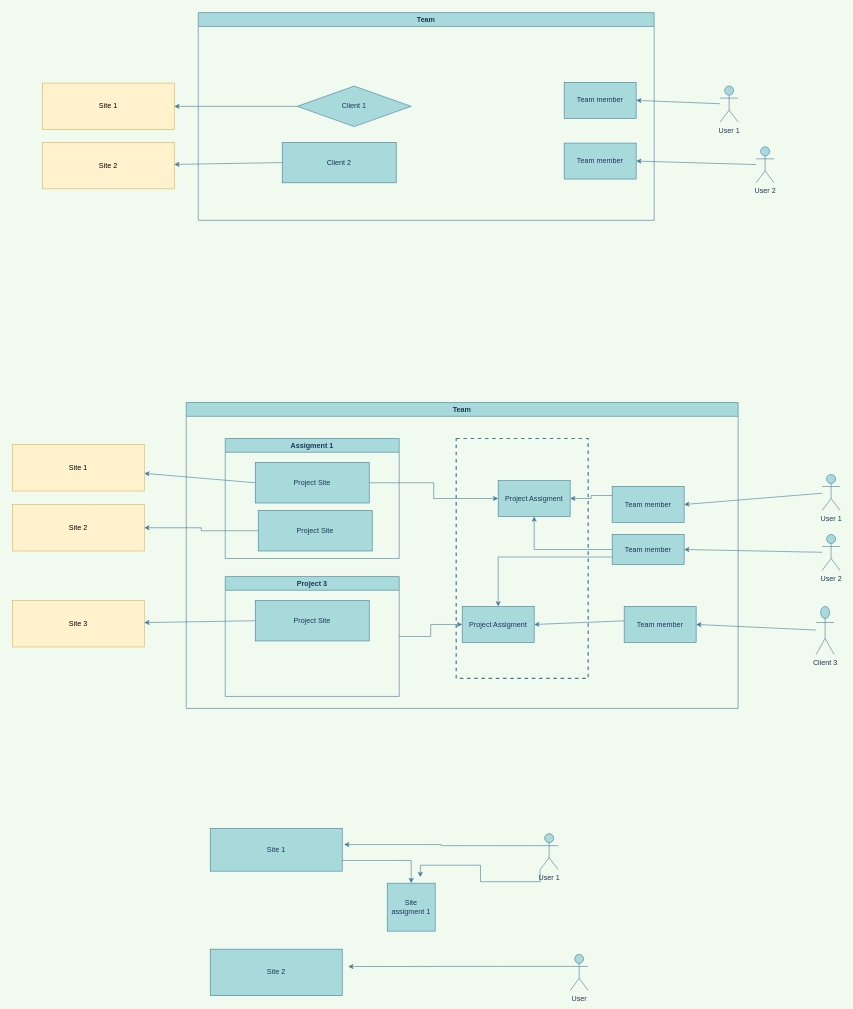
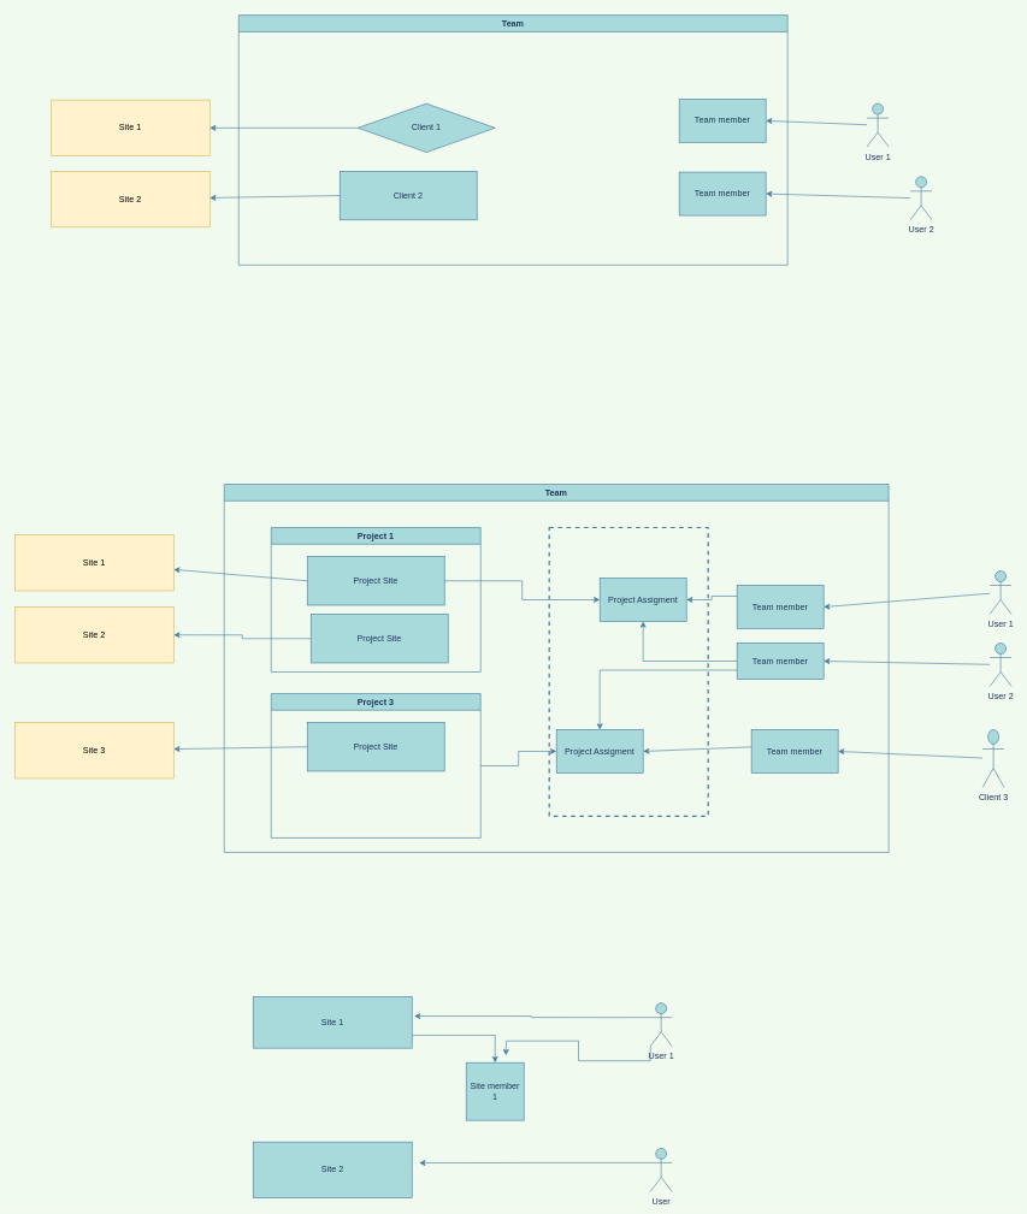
  <mxCell id="0" />
  <mxCell id="1" parent="0" />
  <mxCell id="2" value="Site 1" style="rounded=0;whiteSpace=wrap;html=1;fillColor=#fff2cc;strokeColor=#d6b656;" vertex="1" parent="1"><mxGeometry x="20" y="740" width="220" height="77.5" as="geometry" /></mxCell>
  <mxCell id="3" style="edgeStyle=orthogonalEdgeStyle;rounded=0;orthogonalLoop=1;jettySize=auto;html=1;exitX=0;exitY=0.333;exitDx=0;exitDy=0;exitPerimeter=0;entryX=1.014;entryY=0.377;entryDx=0;entryDy=0;entryPerimeter=0;labelBackgroundColor=#F1FAEE;strokeColor=#457B9D;fontColor=#1D3557;" edge="1" parent="1" source="5" target="7"><mxGeometry relative="1" as="geometry" /></mxCell>
  <mxCell id="4" style="edgeStyle=orthogonalEdgeStyle;rounded=0;orthogonalLoop=1;jettySize=auto;html=1;exitX=0;exitY=1;exitDx=0;exitDy=0;exitPerimeter=0;labelBackgroundColor=#F1FAEE;strokeColor=#457B9D;fontColor=#1D3557;" edge="1" parent="1" source="5"><mxGeometry relative="1" as="geometry"><mxPoint x="700" y="1461.25" as="targetPoint" /></mxGeometry></mxCell>
  <mxCell id="5" value="User 1" style="shape=umlActor;verticalLabelPosition=bottom;verticalAlign=top;html=1;outlineConnect=0;fillColor=#A8DADC;strokeColor=#457B9D;fontColor=#1D3557;" vertex="1" parent="1"><mxGeometry x="900" y="1388.75" width="30" height="60" as="geometry" /></mxCell>
  <mxCell id="6" style="edgeStyle=orthogonalEdgeStyle;rounded=0;orthogonalLoop=1;jettySize=auto;html=1;exitX=1;exitY=0.75;exitDx=0;exitDy=0;entryX=0.5;entryY=0;entryDx=0;entryDy=0;labelBackgroundColor=#F1FAEE;strokeColor=#457B9D;fontColor=#1D3557;" edge="1" parent="1" source="7" target="11"><mxGeometry relative="1" as="geometry" /></mxCell>
  <mxCell id="7" value="Site 1" style="rounded=0;whiteSpace=wrap;html=1;fillColor=#A8DADC;strokeColor=#457B9D;fontColor=#1D3557;" vertex="1" parent="1"><mxGeometry x="350" y="1380" width="220" height="71.25" as="geometry" /></mxCell>
  <mxCell id="8" style="edgeStyle=orthogonalEdgeStyle;rounded=0;orthogonalLoop=1;jettySize=auto;html=1;exitX=0;exitY=0.333;exitDx=0;exitDy=0;exitPerimeter=0;labelBackgroundColor=#F1FAEE;strokeColor=#457B9D;fontColor=#1D3557;" edge="1" parent="1" source="9"><mxGeometry relative="1" as="geometry"><mxPoint x="580" y="1610.25" as="targetPoint" /></mxGeometry></mxCell>
- <mxCell id="9" value="User" style="shape=umlActor;verticalLabelPosition=bottom;verticalAlign=top;html=1;outlineConnect=0;fillColor=#A8DADC;strokeColor=#457B9D;fontColor=#1D3557;" vertex="1" parent="1"><mxGeometry x="950" y="1590" width="30" height="60" as="geometry" /></mxCell>
+ <mxCell id="9" value="User" style="shape=umlActor;verticalLabelPosition=bottom;verticalAlign=top;html=1;outlineConnect=0;fillColor=#A8DADC;strokeColor=#457B9D;fontColor=#1D3557;" vertex="1" parent="1"><mxGeometry x="900" y="1590" width="30" height="60" as="geometry" /></mxCell>
  <mxCell id="10" value="Site 2" style="rounded=0;whiteSpace=wrap;html=1;fillColor=#A8DADC;strokeColor=#457B9D;fontColor=#1D3557;" vertex="1" parent="1"><mxGeometry x="350" y="1581.25" width="220" height="77.5" as="geometry" /></mxCell>
- <mxCell id="11" value="Site assigment 1" style="whiteSpace=wrap;html=1;aspect=fixed;fillColor=#A8DADC;strokeColor=#457B9D;fontColor=#1D3557;" vertex="1" parent="1"><mxGeometry x="645" y="1471.25" width="80" height="80" as="geometry" /></mxCell>
+ <mxCell id="11" value="Site member 1" style="whiteSpace=wrap;html=1;aspect=fixed;fillColor=#A8DADC;strokeColor=#457B9D;fontColor=#1D3557;" vertex="1" parent="1"><mxGeometry x="645" y="1471.25" width="80" height="80" as="geometry" /></mxCell>
  <mxCell id="12" value="" style="endArrow=classic;html=1;rounded=0;exitX=0;exitY=0.5;exitDx=0;exitDy=0;labelBackgroundColor=#F1FAEE;strokeColor=#457B9D;fontColor=#1D3557;" edge="1" parent="1" source="30" target="2"><mxGeometry width="50" height="50" relative="1" as="geometry"><mxPoint x="930" y="1320" as="sourcePoint" /><mxPoint x="980" y="1270" as="targetPoint" /></mxGeometry></mxCell>
  <mxCell id="13" value="User 1" style="shape=umlActor;verticalLabelPosition=bottom;verticalAlign=top;html=1;outlineConnect=0;fillColor=#A8DADC;strokeColor=#457B9D;fontColor=#1D3557;" vertex="1" parent="1"><mxGeometry x="1370" y="790" width="30" height="60" as="geometry" /></mxCell>
  <mxCell id="14" value="" style="endArrow=classic;html=1;rounded=0;entryX=1;entryY=0.5;entryDx=0;entryDy=0;labelBackgroundColor=#F1FAEE;strokeColor=#457B9D;fontColor=#1D3557;" edge="1" parent="1" source="13" target="33"><mxGeometry width="50" height="50" relative="1" as="geometry"><mxPoint x="930" y="1320" as="sourcePoint" /><mxPoint x="980" y="1270" as="targetPoint" /></mxGeometry></mxCell>
  <mxCell id="15" value="Site 1" style="rounded=0;whiteSpace=wrap;html=1;fillColor=#fff2cc;strokeColor=#d6b656;" vertex="1" parent="1"><mxGeometry x="70" y="137.5" width="220" height="77.5" as="geometry" /></mxCell>
  <mxCell id="16" value="" style="endArrow=classic;html=1;rounded=0;exitX=0;exitY=0.5;exitDx=0;exitDy=0;labelBackgroundColor=#F1FAEE;strokeColor=#457B9D;fontColor=#1D3557;" edge="1" parent="1" source="21" target="15"><mxGeometry width="50" height="50" relative="1" as="geometry"><mxPoint x="800" y="606.25" as="sourcePoint" /><mxPoint x="850" y="556.25" as="targetPoint" /></mxGeometry></mxCell>
  <mxCell id="17" value="User 1" style="shape=umlActor;verticalLabelPosition=bottom;verticalAlign=top;html=1;outlineConnect=0;fillColor=#A8DADC;strokeColor=#457B9D;fontColor=#1D3557;" vertex="1" parent="1"><mxGeometry x="1200" y="142.5" width="30" height="60" as="geometry" /></mxCell>
  <mxCell id="18" value="" style="endArrow=classic;html=1;rounded=0;entryX=1;entryY=0.5;entryDx=0;entryDy=0;labelBackgroundColor=#F1FAEE;strokeColor=#457B9D;fontColor=#1D3557;" edge="1" parent="1" source="17" target="20"><mxGeometry width="50" height="50" relative="1" as="geometry"><mxPoint x="800" y="606.25" as="sourcePoint" /><mxPoint x="850" y="556.25" as="targetPoint" /></mxGeometry></mxCell>
  <mxCell id="19" value="Team" style="swimlane;fillColor=#A8DADC;strokeColor=#457B9D;fontColor=#1D3557;" vertex="1" parent="1"><mxGeometry x="330" y="20" width="760" height="346.25" as="geometry" /></mxCell>
  <mxCell id="20" value="Team member" style="rounded=0;whiteSpace=wrap;html=1;fillColor=#A8DADC;strokeColor=#457B9D;fontColor=#1D3557;" vertex="1" parent="19"><mxGeometry x="610" y="116.25" width="120" height="60" as="geometry" /></mxCell>
  <mxCell id="21" value="Client 1" style="rhombus;whiteSpace=wrap;html=1;fillColor=#A8DADC;strokeColor=#457B9D;fontColor=#1D3557;" vertex="1" parent="19"><mxGeometry x="165" y="122.5" width="190" height="67.5" as="geometry" /></mxCell>
  <mxCell id="22" value="Site 2" style="rounded=0;whiteSpace=wrap;html=1;fillColor=#fff2cc;strokeColor=#d6b656;" vertex="1" parent="19"><mxGeometry x="-260" y="216.25" width="220" height="77.5" as="geometry" /></mxCell>
  <mxCell id="23" value="" style="endArrow=classic;html=1;rounded=0;exitX=0;exitY=0.5;exitDx=0;exitDy=0;labelBackgroundColor=#F1FAEE;strokeColor=#457B9D;fontColor=#1D3557;" edge="1" parent="19" source="24" target="22"><mxGeometry width="50" height="50" relative="1" as="geometry"><mxPoint x="530" y="680" as="sourcePoint" /><mxPoint x="580" y="630" as="targetPoint" /></mxGeometry></mxCell>
  <mxCell id="24" value="Client 2" style="rounded=0;whiteSpace=wrap;html=1;fillColor=#A8DADC;strokeColor=#457B9D;fontColor=#1D3557;" vertex="1" parent="19"><mxGeometry x="140" y="216.25" width="190" height="67.5" as="geometry" /></mxCell>
  <mxCell id="25" value="User 2" style="shape=umlActor;verticalLabelPosition=bottom;verticalAlign=top;html=1;outlineConnect=0;fillColor=#A8DADC;strokeColor=#457B9D;fontColor=#1D3557;" vertex="1" parent="19"><mxGeometry x="930" y="223.75" width="30" height="60" as="geometry" /></mxCell>
  <mxCell id="26" value="" style="endArrow=classic;html=1;rounded=0;entryX=1;entryY=0.5;entryDx=0;entryDy=0;labelBackgroundColor=#F1FAEE;strokeColor=#457B9D;fontColor=#1D3557;" edge="1" parent="19" source="25" target="27"><mxGeometry width="50" height="50" relative="1" as="geometry"><mxPoint x="530" y="687.5" as="sourcePoint" /><mxPoint x="580" y="637.5" as="targetPoint" /></mxGeometry></mxCell>
  <mxCell id="27" value="Team member" style="rounded=0;whiteSpace=wrap;html=1;fillColor=#A8DADC;strokeColor=#457B9D;fontColor=#1D3557;" vertex="1" parent="19"><mxGeometry x="610" y="217.5" width="120" height="60" as="geometry" /></mxCell>
  <mxCell id="28" value="Team" style="swimlane;fillColor=#A8DADC;strokeColor=#457B9D;fontColor=#1D3557;" vertex="1" parent="1"><mxGeometry x="310" y="670" width="920" height="510" as="geometry" /></mxCell>
- <mxCell id="29" value="Assigment 1" style="swimlane;fillColor=#A8DADC;strokeColor=#457B9D;fontColor=#1D3557;" vertex="1" parent="28"><mxGeometry x="65" y="60.0" width="290" height="200" as="geometry" /></mxCell>
+ <mxCell id="29" value="Project 1" style="swimlane;fillColor=#A8DADC;strokeColor=#457B9D;fontColor=#1D3557;" vertex="1" parent="28"><mxGeometry x="65" y="60.0" width="290" height="200" as="geometry" /></mxCell>
  <mxCell id="30" value="Project Site" style="rounded=0;whiteSpace=wrap;html=1;fillColor=#A8DADC;strokeColor=#457B9D;fontColor=#1D3557;" vertex="1" parent="29"><mxGeometry x="50" y="40" width="190" height="67.5" as="geometry" /></mxCell>
  <mxCell id="31" value="Project Site" style="rounded=0;whiteSpace=wrap;html=1;fillColor=#A8DADC;strokeColor=#457B9D;fontColor=#1D3557;" vertex="1" parent="29"><mxGeometry x="55" y="120" width="190" height="67.5" as="geometry" /></mxCell>
  <mxCell id="32" value="Project Assigment" style="rounded=0;whiteSpace=wrap;html=1;fillColor=#A8DADC;strokeColor=#457B9D;fontColor=#1D3557;" vertex="1" parent="28"><mxGeometry x="520" y="130" width="120" height="60" as="geometry" /></mxCell>
  <mxCell id="33" value="Team member" style="rounded=0;whiteSpace=wrap;html=1;fillColor=#A8DADC;strokeColor=#457B9D;fontColor=#1D3557;" vertex="1" parent="28"><mxGeometry x="710" y="140" width="120" height="60" as="geometry" /></mxCell>
  <mxCell id="34" style="edgeStyle=orthogonalEdgeStyle;rounded=0;orthogonalLoop=1;jettySize=auto;html=1;exitX=0;exitY=0.25;exitDx=0;exitDy=0;labelBackgroundColor=#F1FAEE;strokeColor=#457B9D;fontColor=#1D3557;" edge="1" parent="28" source="33" target="32"><mxGeometry relative="1" as="geometry" /></mxCell>
  <mxCell id="35" style="edgeStyle=orthogonalEdgeStyle;rounded=0;orthogonalLoop=1;jettySize=auto;html=1;entryX=0;entryY=0.5;entryDx=0;entryDy=0;labelBackgroundColor=#F1FAEE;strokeColor=#457B9D;fontColor=#1D3557;" edge="1" parent="28" source="30" target="32"><mxGeometry relative="1" as="geometry" /></mxCell>
  <mxCell id="36" value="Team member" style="rounded=0;whiteSpace=wrap;html=1;fillColor=#A8DADC;strokeColor=#457B9D;fontColor=#1D3557;" vertex="1" parent="28"><mxGeometry x="730" y="340" width="120" height="60" as="geometry" /></mxCell>
  <mxCell id="37" style="edgeStyle=orthogonalEdgeStyle;rounded=0;orthogonalLoop=1;jettySize=auto;html=1;exitX=0;exitY=0.5;exitDx=0;exitDy=0;labelBackgroundColor=#F1FAEE;strokeColor=#457B9D;fontColor=#1D3557;" edge="1" parent="28" source="39" target="32"><mxGeometry relative="1" as="geometry" /></mxCell>
  <mxCell id="38" style="edgeStyle=orthogonalEdgeStyle;rounded=0;orthogonalLoop=1;jettySize=auto;html=1;exitX=0;exitY=0.75;exitDx=0;exitDy=0;entryX=0.5;entryY=0;entryDx=0;entryDy=0;labelBackgroundColor=#F1FAEE;strokeColor=#457B9D;fontColor=#1D3557;" edge="1" parent="28" source="39" target="43"><mxGeometry relative="1" as="geometry" /></mxCell>
  <mxCell id="39" value="Team member" style="rounded=0;whiteSpace=wrap;html=1;fillColor=#A8DADC;strokeColor=#457B9D;fontColor=#1D3557;" vertex="1" parent="28"><mxGeometry x="710" y="220" width="120" height="50" as="geometry" /></mxCell>
  <mxCell id="40" style="edgeStyle=orthogonalEdgeStyle;rounded=0;orthogonalLoop=1;jettySize=auto;html=1;exitX=1;exitY=0.5;exitDx=0;exitDy=0;labelBackgroundColor=#F1FAEE;strokeColor=#457B9D;fontColor=#1D3557;" edge="1" parent="28" source="41" target="43"><mxGeometry relative="1" as="geometry" /></mxCell>
  <mxCell id="41" value="Project 3" style="swimlane;fillColor=#A8DADC;strokeColor=#457B9D;fontColor=#1D3557;" vertex="1" parent="28"><mxGeometry x="65" y="290" width="290" height="200" as="geometry" /></mxCell>
  <mxCell id="42" value="Project Site" style="rounded=0;whiteSpace=wrap;html=1;fillColor=#A8DADC;strokeColor=#457B9D;fontColor=#1D3557;" vertex="1" parent="41"><mxGeometry x="50" y="40" width="190" height="67.5" as="geometry" /></mxCell>
  <mxCell id="43" value="Project Assigment" style="rounded=0;whiteSpace=wrap;html=1;fillColor=#A8DADC;strokeColor=#457B9D;fontColor=#1D3557;" vertex="1" parent="28"><mxGeometry x="460" y="340" width="120" height="60" as="geometry" /></mxCell>
  <mxCell id="44" value="" style="endArrow=classic;html=1;rounded=0;entryX=1;entryY=0.5;entryDx=0;entryDy=0;exitX=0;exitY=0.4;exitDx=0;exitDy=0;exitPerimeter=0;labelBackgroundColor=#F1FAEE;strokeColor=#457B9D;fontColor=#1D3557;" edge="1" parent="28" source="36" target="43"><mxGeometry width="50" height="50" relative="1" as="geometry"><mxPoint x="660" y="380" as="sourcePoint" /><mxPoint x="710" y="330" as="targetPoint" /></mxGeometry></mxCell>
  <mxCell id="45" value="" style="rounded=0;whiteSpace=wrap;html=1;sketch=0;fontColor=#1D3557;strokeColor=#457B9D;fillColor=none;dashed=1;strokeWidth=2;" vertex="1" parent="28"><mxGeometry x="450" y="60" width="220" height="400" as="geometry" /></mxCell>
  <mxCell id="46" value="Site 2" style="rounded=0;whiteSpace=wrap;html=1;fillColor=#fff2cc;strokeColor=#d6b656;" vertex="1" parent="1"><mxGeometry x="20" y="840" width="220" height="77.5" as="geometry" /></mxCell>
  <mxCell id="47" style="edgeStyle=orthogonalEdgeStyle;rounded=0;orthogonalLoop=1;jettySize=auto;html=1;entryX=1;entryY=0.5;entryDx=0;entryDy=0;labelBackgroundColor=#F1FAEE;strokeColor=#457B9D;fontColor=#1D3557;" edge="1" parent="1" source="31" target="46"><mxGeometry relative="1" as="geometry" /></mxCell>
  <mxCell id="48" value="User 2" style="shape=umlActor;verticalLabelPosition=bottom;verticalAlign=top;html=1;outlineConnect=0;fillColor=#A8DADC;strokeColor=#457B9D;fontColor=#1D3557;" vertex="1" parent="1"><mxGeometry x="1370" y="890" width="30" height="60" as="geometry" /></mxCell>
  <mxCell id="49" value="" style="endArrow=classic;html=1;rounded=0;entryX=1;entryY=0.5;entryDx=0;entryDy=0;labelBackgroundColor=#F1FAEE;strokeColor=#457B9D;fontColor=#1D3557;" edge="1" parent="1" source="48" target="39"><mxGeometry width="50" height="50" relative="1" as="geometry"><mxPoint x="940" y="1330" as="sourcePoint" /><mxPoint x="990" y="1280" as="targetPoint" /></mxGeometry></mxCell>
  <mxCell id="50" value="&lt;div&gt;Client 3&lt;/div&gt;&lt;div&gt;&lt;br&gt;&lt;/div&gt;" style="shape=umlActor;verticalLabelPosition=bottom;verticalAlign=top;html=1;outlineConnect=0;fillColor=#A8DADC;strokeColor=#457B9D;fontColor=#1D3557;" vertex="1" parent="1"><mxGeometry x="1360" y="1010" width="30" height="80" as="geometry" /></mxCell>
  <mxCell id="51" value="" style="endArrow=classic;html=1;rounded=0;entryX=1;entryY=0.5;entryDx=0;entryDy=0;labelBackgroundColor=#F1FAEE;strokeColor=#457B9D;fontColor=#1D3557;" edge="1" parent="1" source="50" target="36"><mxGeometry width="50" height="50" relative="1" as="geometry"><mxPoint x="930" y="1480" as="sourcePoint" /><mxPoint x="980" y="1430" as="targetPoint" /></mxGeometry></mxCell>
  <mxCell id="52" value="Site 3" style="rounded=0;whiteSpace=wrap;html=1;dashed=0;fillColor=#fff2cc;strokeColor=#d6b656;" vertex="1" parent="1"><mxGeometry x="20" y="1000" width="220" height="77.5" as="geometry" /></mxCell>
  <mxCell id="53" value="" style="endArrow=classic;html=1;rounded=0;exitX=0;exitY=0.5;exitDx=0;exitDy=0;labelBackgroundColor=#F1FAEE;strokeColor=#457B9D;fontColor=#1D3557;" edge="1" parent="1" source="42" target="52"><mxGeometry width="50" height="50" relative="1" as="geometry"><mxPoint x="950" y="1050" as="sourcePoint" /><mxPoint x="1000" y="1000" as="targetPoint" /></mxGeometry></mxCell>
